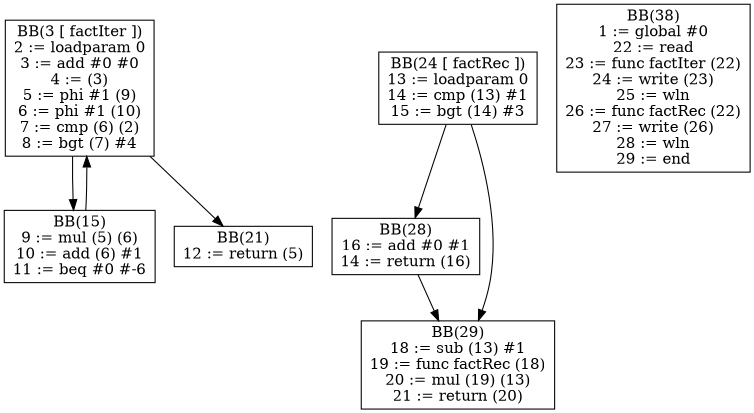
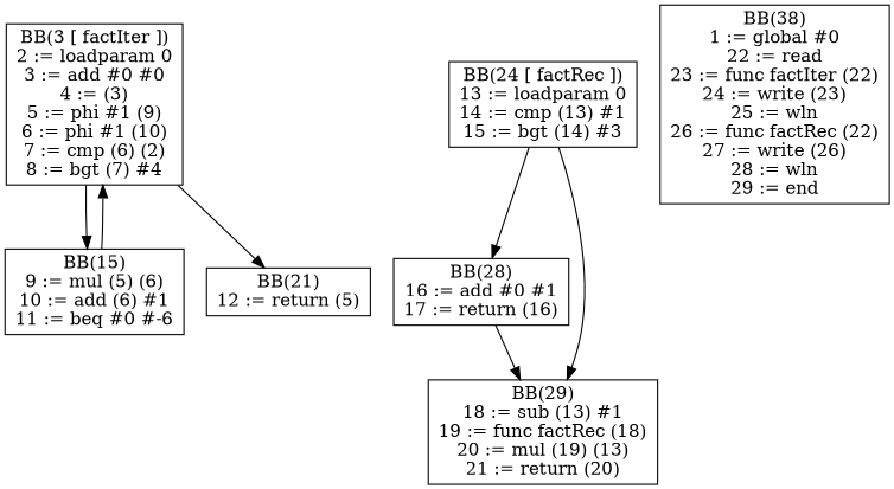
  digraph {
    node [shape=box]
    n1 [label="BB(3 [ factIter ])\n2 := loadparam 0\n3 := add #0 #0\n4 := (3)\n5 := phi #1 (9)\n6 := phi #1 (10)\n7 := cmp (6) (2)\n8 := bgt (7) #4\n"]
    n2 [label="BB(15)\n9 := mul (5) (6)\n10 := add (6) #1\n11 := beq #0 #-6\n"]
    n3 [label="BB(21)\n12 := return (5)\n"]
    n4 [label="BB(24 [ factRec ])\n13 := loadparam 0\n14 := cmp (13) #1\n15 := bgt (14) #3\n"]
-   n5 [label="BB(28)\n16 := add #0 #1\n14 := return (16)\n"]
+   n5 [label="BB(28)\n16 := add #0 #1\n17 := return (16)\n"]
    n6 [label="BB(29)\n18 := sub (13) #1\n19 := func factRec (18)\n20 := mul (19) (13)\n21 := return (20)\n"]
    n7 [label="BB(38)\n1 := global #0\n22 := read\n23 := func factIter (22)\n24 := write (23)\n25 := wln\n26 := func factRec (22)\n27 := write (26)\n28 := wln\n29 := end\n"]
    n1 -> n2
    n1 -> n3
    n2 -> n1
    n4 -> n5
    n4 -> n6
    n5 -> n6
  }
